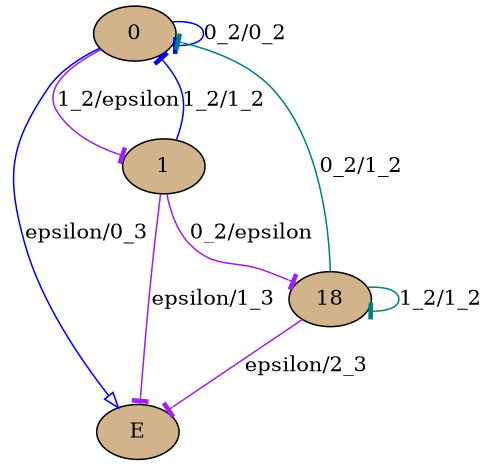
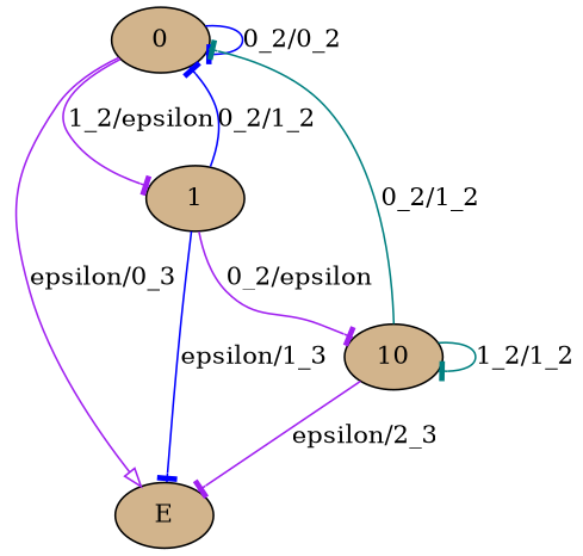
  digraph {
    fontname="DejaVu Serif"
    rankdir=TB
    node [fillcolor=tan fontname="DejaVu Serif" style=filled]
    edge [arrowhead=tee color=purple fontname="DejaVu Serif"]
    0
    1
    E
-   10 [label=18]
+   10
    0 -> 0 [color=blue label="0_2/0_2"]
    0 -> 1 [label="1_2/\epsilon"]
-   0 -> E [arrowhead=onormal color=blue label="\epsilon/0_3"]
-   1 -> 0 [color=blue label="1_2/1_2"]
-   1 -> E [label="\epsilon/1_3"]
+   0 -> E [arrowhead=onormal label="\epsilon/0_3"]
+   1 -> 0 [color=blue label="0_2/1_2"]
+   1 -> E [color=blue label="\epsilon/1_3"]
    1 -> 10 [label="0_2/\epsilon"]
    10 -> 0 [color=teal label="0_2/1_2"]
    10 -> E [label="\epsilon/2_3"]
    10 -> 10 [color=teal label="1_2/1_2"]
  }
